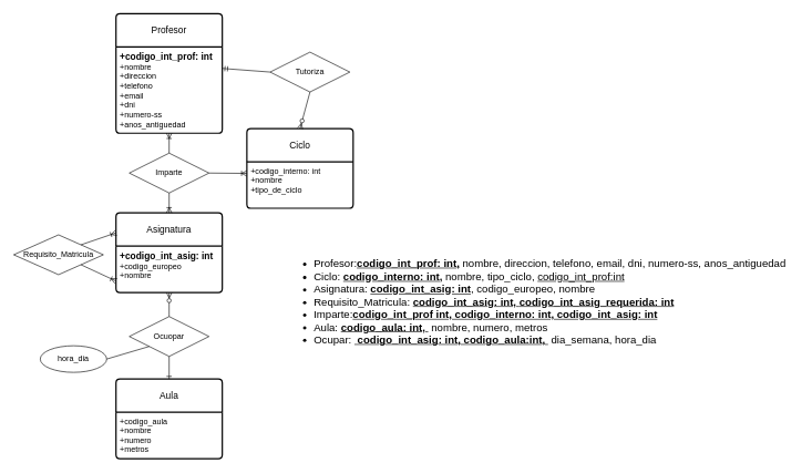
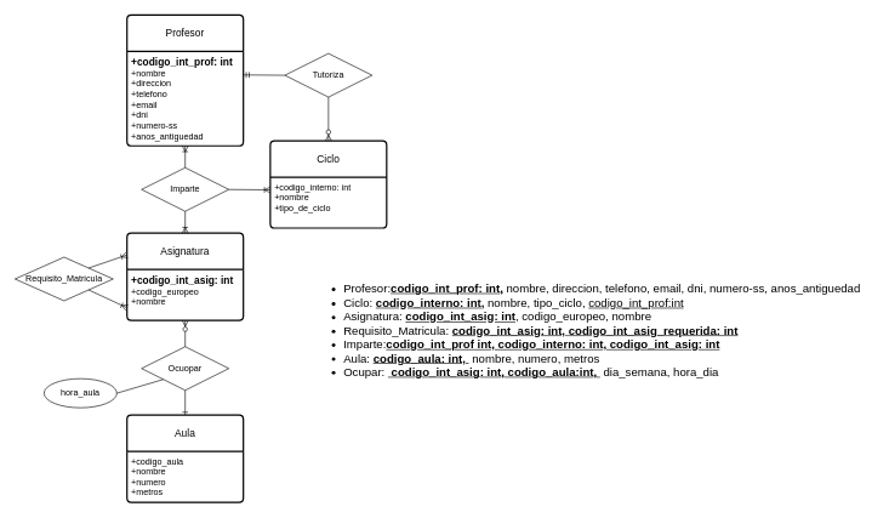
  <mxCell id="0" />
  <mxCell id="1" parent="0" />
  <mxCell id="2" value="Aula" style="swimlane;childLayout=stackLayout;horizontal=1;startSize=50;horizontalStack=0;rounded=1;fontSize=14;fontStyle=0;strokeWidth=2;resizeParent=0;resizeLast=1;shadow=0;dashed=0;align=center;arcSize=4;whiteSpace=wrap;html=1;" parent="1" vertex="1"><mxGeometry x="174" y="570" width="160" height="120" as="geometry" /></mxCell>
  <mxCell id="3" value="+codigo_aula&lt;br&gt;+nombre&lt;br&gt;+numero&lt;br&gt;+metros" style="align=left;strokeColor=none;fillColor=none;spacingLeft=4;fontSize=12;verticalAlign=top;resizable=0;rotatable=0;part=1;html=1;" parent="2" vertex="1"><mxGeometry y="50" width="160" height="70" as="geometry" /></mxCell>
  <mxCell id="4" value="Asignatura" style="swimlane;childLayout=stackLayout;horizontal=1;startSize=50;horizontalStack=0;rounded=1;fontSize=14;fontStyle=0;strokeWidth=2;resizeParent=0;resizeLast=1;shadow=0;dashed=0;align=center;arcSize=4;whiteSpace=wrap;html=1;" parent="1" vertex="1"><mxGeometry x="174" y="320" width="160" height="120" as="geometry" /></mxCell>
  <mxCell id="5" value="&lt;font style=&quot;font-size: 14px;&quot;&gt;&lt;b&gt;+codigo_int_asig: int&lt;/b&gt;&lt;/font&gt;&lt;br&gt;+codigo_europeo&lt;br&gt;+nombre" style="align=left;strokeColor=none;fillColor=none;spacingLeft=4;fontSize=12;verticalAlign=top;resizable=0;rotatable=0;part=1;html=1;" parent="4" vertex="1"><mxGeometry y="50" width="160" height="70" as="geometry" /></mxCell>
  <mxCell id="6" value="Ciclo" style="swimlane;childLayout=stackLayout;horizontal=1;startSize=50;horizontalStack=0;rounded=1;fontSize=14;fontStyle=0;strokeWidth=2;resizeParent=0;resizeLast=1;shadow=0;dashed=0;align=center;arcSize=4;whiteSpace=wrap;html=1;" parent="1" vertex="1"><mxGeometry x="371" y="193" width="160" height="120" as="geometry" /></mxCell>
  <mxCell id="7" value="+codigo_interno: int&lt;br&gt;+nombre&lt;br&gt;+tipo_de_ciclo" style="align=left;strokeColor=none;fillColor=none;spacingLeft=4;fontSize=12;verticalAlign=top;resizable=0;rotatable=0;part=1;html=1;" parent="6" vertex="1"><mxGeometry y="50" width="160" height="70" as="geometry" /></mxCell>
  <mxCell id="8" value="Ocuopar" style="shape=rhombus;perimeter=rhombusPerimeter;whiteSpace=wrap;html=1;align=center;" parent="1" vertex="1"><mxGeometry x="194" y="476" width="120" height="60" as="geometry" /></mxCell>
  <mxCell id="9" value="" style="fontSize=12;html=1;endArrow=ERoneToMany;rounded=0;exitX=1;exitY=0.5;exitDx=0;exitDy=0;entryX=0;entryY=0.25;entryDx=0;entryDy=0;" parent="1" source="19" target="7" edge="1"><mxGeometry width="100" height="100" relative="1" as="geometry"><mxPoint x="340" y="258" as="sourcePoint" /><mxPoint x="427" y="138" as="targetPoint" /></mxGeometry></mxCell>
  <mxCell id="10" value="" style="fontSize=12;html=1;endArrow=ERone;endFill=1;rounded=0;exitX=0.5;exitY=1;exitDx=0;exitDy=0;entryX=0.5;entryY=0;entryDx=0;entryDy=0;" parent="1" source="8" target="2" edge="1"><mxGeometry width="100" height="100" relative="1" as="geometry"><mxPoint x="374" y="580" as="sourcePoint" /><mxPoint x="474" y="480" as="targetPoint" /></mxGeometry></mxCell>
  <mxCell id="11" value="" style="fontSize=12;html=1;endArrow=ERzeroToMany;endFill=1;rounded=0;exitX=0.5;exitY=0;exitDx=0;exitDy=0;entryX=0.5;entryY=1;entryDx=0;entryDy=0;" parent="1" source="8" target="5" edge="1"><mxGeometry width="100" height="100" relative="1" as="geometry"><mxPoint x="366" y="610" as="sourcePoint" /><mxPoint x="260" y="440" as="targetPoint" /></mxGeometry></mxCell>
  <mxCell id="12" value="Requisito_Matricula" style="shape=rhombus;perimeter=rhombusPerimeter;whiteSpace=wrap;html=1;align=center;" parent="1" vertex="1"><mxGeometry x="20" y="353" width="135" height="60" as="geometry" /></mxCell>
  <mxCell id="13" value="" style="fontSize=12;html=1;endArrow=ERoneToMany;rounded=0;exitX=1;exitY=1;exitDx=0;exitDy=0;entryX=0;entryY=0.75;entryDx=0;entryDy=0;" parent="1" source="12" target="5" edge="1"><mxGeometry width="100" height="100" relative="1" as="geometry"><mxPoint x="125" y="388" as="sourcePoint" /><mxPoint x="174" y="423.5" as="targetPoint" /></mxGeometry></mxCell>
  <mxCell id="14" value="" style="fontSize=12;html=1;endArrow=ERoneToMany;rounded=0;exitX=1;exitY=0;exitDx=0;exitDy=0;entryX=0;entryY=0.25;entryDx=0;entryDy=0;" parent="1" source="12" target="4" edge="1"><mxGeometry width="100" height="100" relative="1" as="geometry"><mxPoint x="102" y="320" as="sourcePoint" /><mxPoint x="155" y="345" as="targetPoint" /></mxGeometry></mxCell>
- <mxCell id="15" value="hora_dia" style="ellipse;whiteSpace=wrap;html=1;align=center;" parent="1" vertex="1"><mxGeometry x="60" y="520" width="100" height="40" as="geometry" /></mxCell>
+ <mxCell id="15" value="hora_aula" style="ellipse;whiteSpace=wrap;html=1;align=center;" parent="1" vertex="1"><mxGeometry x="60" y="520" width="100" height="40" as="geometry" /></mxCell>
  <mxCell id="16" value="" style="endArrow=none;html=1;rounded=0;exitX=1;exitY=0.5;exitDx=0;exitDy=0;entryX=0;entryY=1;entryDx=0;entryDy=0;" parent="1" source="15" target="8" edge="1"><mxGeometry relative="1" as="geometry"><mxPoint x="170" y="490" as="sourcePoint" /><mxPoint x="234" y="501" as="targetPoint" /></mxGeometry></mxCell>
  <mxCell id="17" value="Profesor" style="swimlane;childLayout=stackLayout;horizontal=1;startSize=50;horizontalStack=0;rounded=1;fontSize=14;fontStyle=0;strokeWidth=2;resizeParent=0;resizeLast=1;shadow=0;dashed=0;align=center;arcSize=4;whiteSpace=wrap;html=1;" parent="1" vertex="1"><mxGeometry x="174" y="20" width="160" height="180" as="geometry" /></mxCell>
  <mxCell id="18" value="&lt;font style=&quot;font-size: 14px;&quot;&gt;&lt;b&gt;+codigo_int_prof: int&lt;/b&gt;&lt;/font&gt;&lt;br&gt;+nombre&lt;br&gt;+direccion&lt;br&gt;+telefono&lt;br&gt;+email&lt;br&gt;+dni&lt;br&gt;+numero-ss&lt;br&gt;+anos_antiguedad" style="align=left;strokeColor=none;fillColor=none;spacingLeft=4;fontSize=12;verticalAlign=top;resizable=0;rotatable=0;part=1;html=1;" parent="17" vertex="1"><mxGeometry y="50" width="160" height="130" as="geometry" /></mxCell>
  <mxCell id="19" value="Imparte" style="shape=rhombus;perimeter=rhombusPerimeter;whiteSpace=wrap;html=1;align=center;" parent="1" vertex="1"><mxGeometry x="194" y="230" width="120" height="60" as="geometry" /></mxCell>
  <mxCell id="20" value="" style="fontSize=12;html=1;endArrow=ERoneToMany;rounded=0;exitX=0.5;exitY=1;exitDx=0;exitDy=0;entryX=0.5;entryY=0;entryDx=0;entryDy=0;" parent="1" source="19" target="4" edge="1"><mxGeometry width="100" height="100" relative="1" as="geometry"><mxPoint x="430" y="260" as="sourcePoint" /><mxPoint x="530" y="160" as="targetPoint" /></mxGeometry></mxCell>
  <mxCell id="21" value="" style="fontSize=12;html=1;endArrow=ERoneToMany;rounded=0;entryX=0.5;entryY=1;entryDx=0;entryDy=0;" parent="1" target="18" edge="1"><mxGeometry width="100" height="100" relative="1" as="geometry"><mxPoint x="254" y="230" as="sourcePoint" /><mxPoint x="264" y="330" as="targetPoint" /></mxGeometry></mxCell>
- <mxCell id="22" value="Tutoriza" style="shape=rhombus;perimeter=rhombusPerimeter;whiteSpace=wrap;html=1;align=center;" parent="1" vertex="1"><mxGeometry x="406" y="78" width="120" height="60" as="geometry" /></mxCell>
+ <mxCell id="22" value="Tutoriza" style="shape=rhombus;perimeter=rhombusPerimeter;whiteSpace=wrap;html=1;align=center;" parent="1" vertex="1"><mxGeometry x="391" y="73" width="120" height="60" as="geometry" /></mxCell>
  <mxCell id="23" value="" style="fontSize=12;html=1;endArrow=ERzeroToMany;endFill=1;rounded=0;exitX=0.5;exitY=1;exitDx=0;exitDy=0;entryX=0.5;entryY=0;entryDx=0;entryDy=0;" parent="1" source="22" target="6" edge="1"><mxGeometry width="100" height="100" relative="1" as="geometry"><mxPoint x="620" y="240" as="sourcePoint" /><mxPoint x="720" y="140" as="targetPoint" /></mxGeometry></mxCell>
  <mxCell id="24" value="" style="fontSize=12;html=1;endArrow=ERmandOne;rounded=0;entryX=1;entryY=0.25;entryDx=0;entryDy=0;exitX=0;exitY=0.5;exitDx=0;exitDy=0;" parent="1" source="22" target="18" edge="1"><mxGeometry width="100" height="100" relative="1" as="geometry"><mxPoint x="510" y="120" as="sourcePoint" /><mxPoint x="610" y="20" as="targetPoint" /></mxGeometry></mxCell>
  <mxCell id="25" value="&lt;ul style=&quot;font-size: 16px;&quot;&gt;&lt;li&gt;Profesor:&lt;u style=&quot;font-weight: bold;&quot;&gt;codigo_int_prof: int,&lt;/u&gt;&amp;nbsp;nombre, direccion, telefono, email, dni, numero-ss, anos_antiguedad&lt;/li&gt;&lt;li&gt;Ciclo: &lt;u style=&quot;font-weight: bold;&quot;&gt;codigo_interno: int,&lt;/u&gt;&amp;nbsp;nombre, tipo_ciclo, &lt;u&gt;codigo_int_prof:int&lt;/u&gt;&lt;/li&gt;&lt;li&gt;Asignatura: &lt;u style=&quot;font-weight: bold;&quot;&gt;codigo_int_asig: int&lt;/u&gt;, codigo_europeo, nombre&lt;/li&gt;&lt;li&gt;Requisito_Matricula:&amp;nbsp;&lt;u style=&quot;border-color: var(--border-color); font-weight: bold;&quot;&gt;codigo_int_asig: int,&amp;nbsp;&lt;/u&gt;&lt;u style=&quot;border-color: var(--border-color); font-weight: bold;&quot;&gt;codigo_int_asig_requerida: int&lt;/u&gt;&lt;br&gt;&lt;/li&gt;&lt;li&gt;Imparte:&lt;b&gt;&lt;u&gt;codigo_int_prof int, codigo_interno: int, codigo_int_asig: int&lt;/u&gt;&lt;/b&gt;&lt;/li&gt;&lt;li&gt;Aula: &lt;u style=&quot;font-weight: bold;&quot;&gt;codigo_aula: int,&amp;nbsp;&lt;/u&gt;&amp;nbsp;nombre, numero, metros&lt;/li&gt;&lt;li&gt;Ocupar:&amp;nbsp;&lt;u style=&quot;font-weight: bold;&quot;&gt;&amp;nbsp;codigo_int_asig: int, codigo_aula:int,&amp;nbsp;&lt;/u&gt;&amp;nbsp;dia_semana, hora_dia&lt;/li&gt;&lt;/ul&gt;" style="text;strokeColor=none;fillColor=none;html=1;whiteSpace=wrap;verticalAlign=middle;overflow=hidden;" parent="1" vertex="1"><mxGeometry x="430" y="350" width="770" height="207" as="geometry" /></mxCell>
